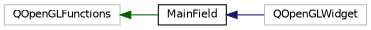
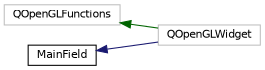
  digraph {
    rankdir=LR
    node [color=grey75 fillcolor=white fontname=Helvetica fontsize=10 shape=record style=filled]
    edge [dir=back fontname=Helvetica fontsize=10 labelfontname=Helvetica labelfontsize=10 style=solid]
    n1 [height=0.2 label=QOpenGLFunctions width=0.4]
    n2 [color=black height=0.2 label=MainField width=0.4]
    n3 [height=0.2 label=QOpenGLWidget width=0.4]
-   n1 -> n2 [color=darkgreen]
+   n1 -> n3 [color=darkgreen]
    n2 -> n3 [color=midnightblue]
  }
